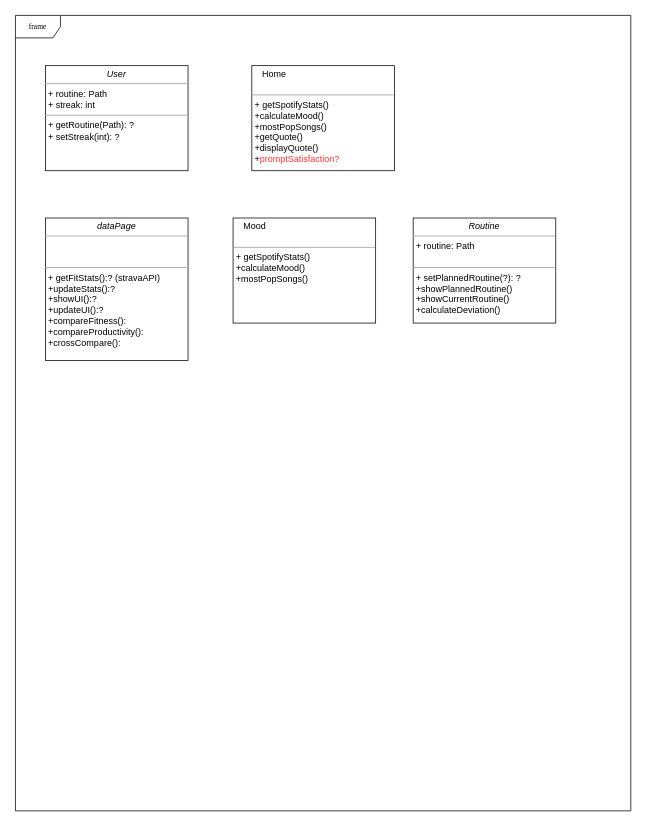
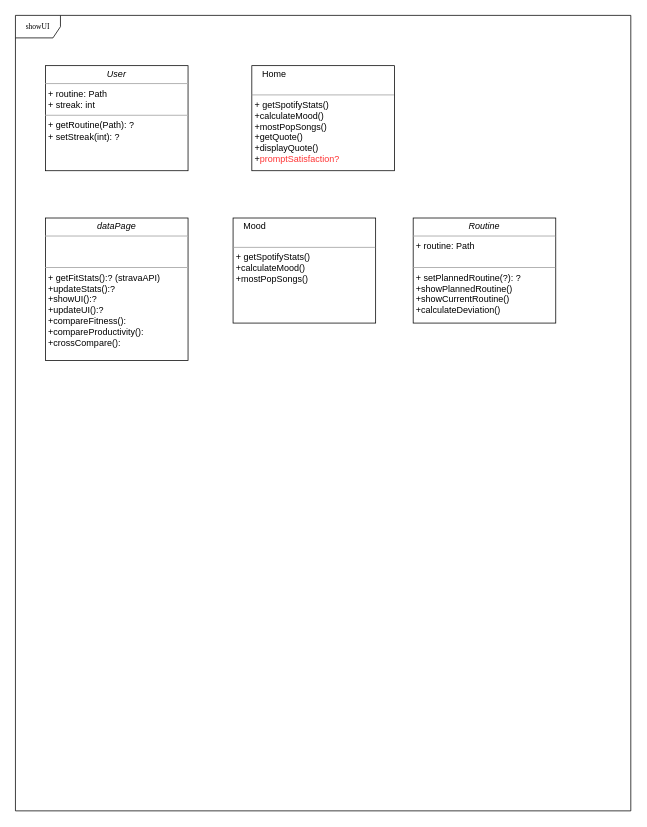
  <mxCell id="0" />
  <mxCell id="1" parent="0" />
- <mxCell id="2" value="frame" style="shape=umlFrame;whiteSpace=wrap;html=1;rounded=0;shadow=0;comic=0;labelBackgroundColor=none;strokeWidth=1;fontFamily=Verdana;fontSize=10;align=center;" parent="1" vertex="1"><mxGeometry x="20" y="20" width="820" height="1060" as="geometry" /></mxCell>
+ <mxCell id="2" value="showUI" style="shape=umlFrame;whiteSpace=wrap;html=1;rounded=0;shadow=0;comic=0;labelBackgroundColor=none;strokeWidth=1;fontFamily=Verdana;fontSize=10;align=center;" parent="1" vertex="1"><mxGeometry x="20" y="20" width="820" height="1060" as="geometry" /></mxCell>
  <mxCell id="3" value="&lt;p style=&quot;margin: 0px ; margin-top: 4px ; text-align: center&quot;&gt;&lt;i&gt;User&lt;/i&gt;&lt;/p&gt;&lt;hr size=&quot;1&quot;&gt;&lt;p style=&quot;margin: 0px ; margin-left: 4px&quot;&gt;+ routine: Path&lt;br&gt;+ streak: int&lt;/p&gt;&lt;hr size=&quot;1&quot;&gt;&lt;p style=&quot;margin: 0px ; margin-left: 4px&quot;&gt;+ getRoutine(Path): ?&lt;/p&gt;&lt;p style=&quot;margin: 0px ; margin-left: 4px&quot;&gt;+ setStreak(int): ?&lt;/p&gt;" style="verticalAlign=top;align=left;overflow=fill;fontSize=12;fontFamily=Helvetica;html=1;rounded=0;shadow=0;comic=0;labelBackgroundColor=none;strokeWidth=1" parent="1" vertex="1"><mxGeometry x="60" y="87" width="190" height="140" as="geometry" /></mxCell>
  <mxCell id="4" value="&lt;p style=&quot;margin: 0px ; margin-top: 4px ; text-align: center&quot;&gt;&lt;i&gt;Routine&lt;/i&gt;&lt;/p&gt;&lt;hr size=&quot;1&quot;&gt;&lt;p style=&quot;margin: 0px ; margin-left: 4px&quot;&gt;+ routine: Path&lt;br&gt;&lt;br&gt;&lt;/p&gt;&lt;hr size=&quot;1&quot;&gt;&lt;p style=&quot;margin: 0px ; margin-left: 4px&quot;&gt;+ setPlannedRoutine(?): ?&lt;/p&gt;&lt;p style=&quot;margin: 0px ; margin-left: 4px&quot;&gt;+showPlannedRoutine()&lt;/p&gt;&lt;p style=&quot;margin: 0px ; margin-left: 4px&quot;&gt;+showCurrentRoutine()&lt;/p&gt;&lt;p style=&quot;margin: 0px ; margin-left: 4px&quot;&gt;+calculateDeviation()&lt;/p&gt;" style="verticalAlign=top;align=left;overflow=fill;fontSize=12;fontFamily=Helvetica;html=1;rounded=0;shadow=0;comic=0;labelBackgroundColor=none;strokeWidth=1" vertex="1" parent="1"><mxGeometry x="550" y="290" width="190" height="140" as="geometry" /></mxCell>
  <mxCell id="5" value="&lt;p style=&quot;margin: 0px ; margin-top: 4px ; text-align: center&quot;&gt;&lt;i&gt;dataPage&lt;/i&gt;&lt;/p&gt;&lt;hr size=&quot;1&quot;&gt;&lt;p style=&quot;margin: 0px ; margin-left: 4px&quot;&gt;&lt;br&gt;&lt;br&gt;&lt;/p&gt;&lt;hr size=&quot;1&quot;&gt;&lt;p style=&quot;margin: 0px ; margin-left: 4px&quot;&gt;+ getFitStats():? (stravaAPI)&lt;/p&gt;&lt;p style=&quot;margin: 0px ; margin-left: 4px&quot;&gt;+updateStats():?&lt;/p&gt;&lt;p style=&quot;margin: 0px ; margin-left: 4px&quot;&gt;+showUI():?&lt;/p&gt;&lt;p style=&quot;margin: 0px ; margin-left: 4px&quot;&gt;+updateUI():?&lt;/p&gt;&lt;p style=&quot;margin: 0px ; margin-left: 4px&quot;&gt;+compareFitness():&lt;/p&gt;&lt;p style=&quot;margin: 0px ; margin-left: 4px&quot;&gt;+compareProductivity():&lt;/p&gt;&lt;p style=&quot;margin: 0px ; margin-left: 4px&quot;&gt;+crossCompare():&lt;/p&gt;&lt;p style=&quot;margin: 0px ; margin-left: 4px&quot;&gt;&lt;br&gt;&lt;/p&gt;" style="verticalAlign=top;align=left;overflow=fill;fontSize=12;fontFamily=Helvetica;html=1;rounded=0;shadow=0;comic=0;labelBackgroundColor=none;strokeWidth=1" vertex="1" parent="1"><mxGeometry x="60" y="290" width="190" height="190" as="geometry" /></mxCell>
  <mxCell id="6" value="&lt;p style=&quot;margin: 0px ; margin-top: 4px ; text-align: center&quot;&gt;&lt;/p&gt;&lt;p style=&quot;margin: 0px ; margin-left: 4px&quot;&gt;&lt;span style=&quot;white-space: pre&quot;&gt; &lt;/span&gt;&lt;span style=&quot;white-space: pre&quot;&gt; &lt;/span&gt;&lt;span style=&quot;white-space: pre&quot;&gt; &lt;/span&gt;Mood&lt;br&gt;&lt;br&gt;&lt;/p&gt;&lt;hr size=&quot;1&quot;&gt;&lt;p style=&quot;margin: 0px ; margin-left: 4px&quot;&gt;+ getSpotifyStats()&lt;/p&gt;&lt;p style=&quot;margin: 0px ; margin-left: 4px&quot;&gt;+calculateMood()&lt;/p&gt;&lt;p style=&quot;margin: 0px ; margin-left: 4px&quot;&gt;+mostPopSongs()&lt;/p&gt;" style="verticalAlign=top;align=left;overflow=fill;fontSize=12;fontFamily=Helvetica;html=1;rounded=0;shadow=0;comic=0;labelBackgroundColor=none;strokeWidth=1" vertex="1" parent="1"><mxGeometry x="310" y="290" width="190" height="140" as="geometry" /></mxCell>
  <mxCell id="7" value="&lt;p style=&quot;margin: 0px ; margin-top: 4px ; text-align: center&quot;&gt;&lt;/p&gt;&lt;p style=&quot;margin: 0px ; margin-left: 4px&quot;&gt;&lt;span style=&quot;white-space: pre&quot;&gt; &lt;/span&gt;&lt;span style=&quot;white-space: pre&quot;&gt; &lt;/span&gt;&lt;span style=&quot;white-space: pre&quot;&gt; &lt;/span&gt;Home&lt;br&gt;&lt;br&gt;&lt;/p&gt;&lt;hr size=&quot;1&quot;&gt;&lt;p style=&quot;margin: 0px ; margin-left: 4px&quot;&gt;+ getSpotifyStats()&lt;/p&gt;&lt;p style=&quot;margin: 0px ; margin-left: 4px&quot;&gt;+calculateMood()&lt;/p&gt;&lt;p style=&quot;margin: 0px ; margin-left: 4px&quot;&gt;+mostPopSongs()&lt;/p&gt;&lt;p style=&quot;margin: 0px ; margin-left: 4px&quot;&gt;+getQuote()&lt;/p&gt;&lt;p style=&quot;margin: 0px ; margin-left: 4px&quot;&gt;+displayQuote()&lt;/p&gt;&lt;p style=&quot;margin: 0px ; margin-left: 4px&quot;&gt;+&lt;font color=&quot;#ff3333&quot;&gt;promptSatisfaction?&lt;/font&gt;&lt;/p&gt;" style="verticalAlign=top;align=left;overflow=fill;fontSize=12;fontFamily=Helvetica;html=1;rounded=0;shadow=0;comic=0;labelBackgroundColor=none;strokeWidth=1" vertex="1" parent="1"><mxGeometry x="335" y="87" width="190" height="140" as="geometry" /></mxCell>
